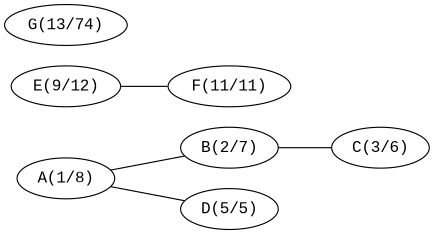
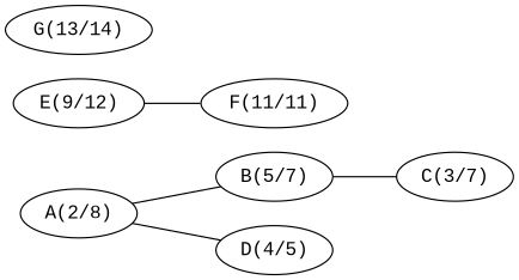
  graph {
    fontname="Liberation Mono"
    rankdir=LR
    node [fontname="Liberation Mono"]
    edge [fontname="Liberation Mono"]
-   "A(1/8)"
-   "B(2/7)"
-   "D(4/5)" [label="D(5/5)"]
-   "C(3/6)"
+   "A(1/8)" [label="A(2/8)"]
+   "B(2/7)" [label="B(5/7)"]
+   "D(4/5)"
+   "C(3/6)" [label="C(3/7)"]
    n5 [label="F(11/11)"]
    "E(9/12)"
-   "G(13/14)" [label="G(13/74)"]
+   "G(13/14)"
    "A(1/8)" -- "B(2/7)"
    "A(1/8)" -- "D(4/5)"
    "B(2/7)" -- "C(3/6)"
    "E(9/12)" -- n5
  }
